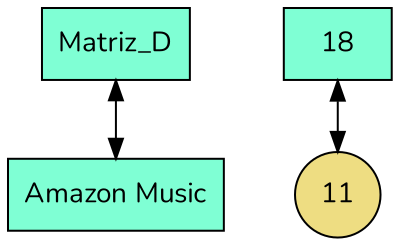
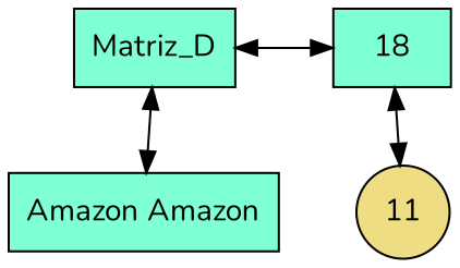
  digraph {
    fontname=Nunito
    nodesep=0.5
    rankdir=BT
    node [fillcolor=aquamarine fontname=Nunito shape=rectangle style=filled]
    edge [dir=both fontname=Nunito]
    n1 [label=Matriz_D]
    n2 [label=18]
-   n3 [label="Amazon Music"]
+   n3 [label="Amazon Amazon"]
    n4 [fillcolor=lightgoldenrod label=11 shape=circle]
    subgraph sub_1 {
      rank=same
      n1
      n2
    }
    subgraph sub_2 {
      rank=same
      n3
      n4
    }
    subgraph sub_3 {
      rank=same
      n1
      n2
    }
+   n1 -> n2
    n3 -> n1
    n4 -> n2
  }
